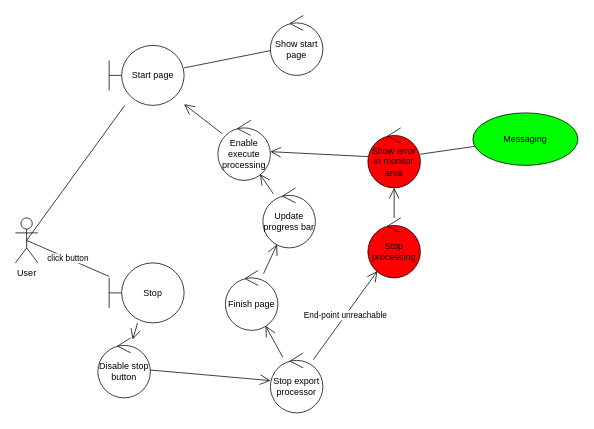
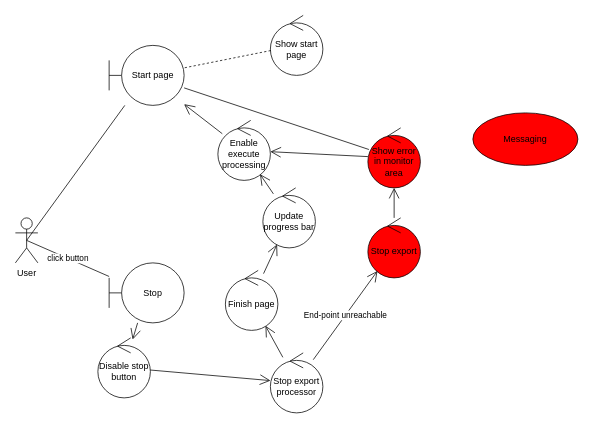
  <mxCell id="0" />
  <mxCell id="1" parent="0" />
  <mxCell id="2" value="User" style="shape=umlActor;verticalLabelPosition=bottom;labelBackgroundColor=#ffffff;verticalAlign=top;html=1;" vertex="1" parent="1"><mxGeometry x="20" y="290" width="30" height="60" as="geometry" /></mxCell>
  <mxCell id="3" value="Start page" style="shape=umlBoundary;whiteSpace=wrap;html=1;" vertex="1" parent="1"><mxGeometry x="145" y="60" width="100" height="80" as="geometry" /></mxCell>
  <mxCell id="4" value="" style="endArrow=none;html=1;exitX=0.5;exitY=0.5;exitDx=0;exitDy=0;exitPerimeter=0;" edge="1" parent="1" source="2" target="3"><mxGeometry relative="1" as="geometry"><mxPoint x="125" y="340" as="sourcePoint" /><mxPoint x="210" y="340" as="targetPoint" /></mxGeometry></mxCell>
  <mxCell id="5" value="Show start page" style="ellipse;shape=umlControl;whiteSpace=wrap;html=1;" vertex="1" parent="1"><mxGeometry x="360" y="20" width="70" height="80" as="geometry" /></mxCell>
- <mxCell id="6" value="" style="endArrow=none;html=1;" edge="1" parent="1" source="5" target="3"><mxGeometry relative="1" as="geometry"><mxPoint x="195" y="269.1" as="sourcePoint" /><mxPoint x="299" y="240.14" as="targetPoint" /></mxGeometry></mxCell>
+ <mxCell id="6" value="" style="endArrow=none;html=1;dashed=1;" edge="1" parent="1" source="5" target="3"><mxGeometry relative="1" as="geometry"><mxPoint x="195" y="269.1" as="sourcePoint" /><mxPoint x="299" y="240.14" as="targetPoint" /></mxGeometry></mxCell>
  <mxCell id="7" value="Stop" style="shape=umlBoundary;whiteSpace=wrap;html=1;labelBackgroundColor=none;fillColor=#FFFFFF;" vertex="1" parent="1"><mxGeometry x="145" y="350" width="100" height="80" as="geometry" /></mxCell>
  <mxCell id="8" value="click button" style="endArrow=none;html=1;exitX=0.5;exitY=0.5;exitDx=0;exitDy=0;exitPerimeter=0;" edge="1" parent="1" source="2" target="7"><mxGeometry relative="1" as="geometry"><mxPoint x="135" y="320" as="sourcePoint" /><mxPoint x="280" y="372.051" as="targetPoint" /></mxGeometry></mxCell>
  <mxCell id="9" value="Stop export processor" style="ellipse;shape=umlControl;whiteSpace=wrap;html=1;labelBackgroundColor=none;fillColor=#FFFFFF;" vertex="1" parent="1"><mxGeometry x="360" y="470" width="70" height="80" as="geometry" /></mxCell>
  <mxCell id="10" value="" style="endArrow=open;html=1;startArrow=none;startFill=0;endFill=0;endSize=12;" edge="1" parent="1" source="7" target="17"><mxGeometry relative="1" as="geometry"><mxPoint x="135" y="320" as="sourcePoint" /><mxPoint x="214" y="295.504" as="targetPoint" /></mxGeometry></mxCell>
  <mxCell id="11" value="Update progress bar" style="ellipse;shape=umlControl;whiteSpace=wrap;html=1;labelBackgroundColor=none;fillColor=#FFFFFF;" vertex="1" parent="1"><mxGeometry x="350" y="250" width="70" height="80" as="geometry" /></mxCell>
  <mxCell id="12" value="Finish page" style="ellipse;shape=umlControl;whiteSpace=wrap;html=1;labelBackgroundColor=none;fillColor=none;" vertex="1" parent="1"><mxGeometry x="300" y="360" width="70" height="80" as="geometry" /></mxCell>
  <mxCell id="13" value="" style="endArrow=open;endFill=1;endSize=12;html=1;" edge="1" parent="1" source="9" target="12"><mxGeometry width="160" relative="1" as="geometry"><mxPoint x="110" y="570" as="sourcePoint" /><mxPoint x="270" y="570" as="targetPoint" /></mxGeometry></mxCell>
  <mxCell id="14" value="Enable execute processing" style="ellipse;shape=umlControl;whiteSpace=wrap;html=1;" vertex="1" parent="1"><mxGeometry x="290" y="160" width="70" height="80" as="geometry" /></mxCell>
  <mxCell id="15" value="" style="endArrow=open;endFill=1;endSize=12;html=1;" edge="1" parent="1" source="11" target="14"><mxGeometry width="160" relative="1" as="geometry"><mxPoint x="40" y="570" as="sourcePoint" /><mxPoint x="200" y="570" as="targetPoint" /></mxGeometry></mxCell>
  <mxCell id="16" value="" style="endArrow=open;endFill=1;endSize=12;html=1;" edge="1" parent="1" source="14" target="3"><mxGeometry width="160" relative="1" as="geometry"><mxPoint x="40" y="570" as="sourcePoint" /><mxPoint x="200" y="570" as="targetPoint" /></mxGeometry></mxCell>
  <mxCell id="17" value="Disable stop button" style="ellipse;shape=umlControl;whiteSpace=wrap;html=1;" vertex="1" parent="1"><mxGeometry x="130" y="450" width="70" height="80" as="geometry" /></mxCell>
  <mxCell id="18" value="" style="endArrow=open;html=1;endFill=0;endSize=12;" edge="1" parent="1" source="17" target="9"><mxGeometry relative="1" as="geometry"><mxPoint x="230" y="471.739" as="sourcePoint" /><mxPoint x="262.287" y="485.777" as="targetPoint" /></mxGeometry></mxCell>
  <mxCell id="19" value="" style="endArrow=open;endFill=1;endSize=12;html=1;" edge="1" parent="1" source="12" target="11"><mxGeometry width="160" relative="1" as="geometry"><mxPoint x="333.926" y="374.468" as="sourcePoint" /><mxPoint x="440" y="300" as="targetPoint" /></mxGeometry></mxCell>
- <mxCell id="20" value="Stop processing" style="ellipse;shape=umlControl;whiteSpace=wrap;html=1;labelBackgroundColor=none;fillColor=#FF0000;" vertex="1" parent="1"><mxGeometry x="490" y="290" width="70" height="80" as="geometry" /></mxCell>
+ <mxCell id="20" value="Stop export" style="ellipse;shape=umlControl;whiteSpace=wrap;html=1;labelBackgroundColor=none;fillColor=#FF0000;" vertex="1" parent="1"><mxGeometry x="490" y="290" width="70" height="80" as="geometry" /></mxCell>
  <mxCell id="21" value="End-point unreachable" style="endArrow=open;endFill=1;endSize=12;html=1;" edge="1" parent="1" source="9" target="20"><mxGeometry width="160" relative="1" as="geometry"><mxPoint x="418.195" y="482.952" as="sourcePoint" /><mxPoint x="431.568" y="446.937" as="targetPoint" /></mxGeometry></mxCell>
  <mxCell id="22" value="Show error in monitor area" style="ellipse;shape=umlControl;whiteSpace=wrap;html=1;labelBackgroundColor=none;fillColor=#FF0000;" vertex="1" parent="1"><mxGeometry x="490" y="170" width="70" height="80" as="geometry" /></mxCell>
  <mxCell id="23" value="" style="endArrow=open;endFill=1;endSize=12;html=1;" edge="1" parent="1" source="20" target="22"><mxGeometry width="160" relative="1" as="geometry"><mxPoint x="427.204" y="489.08" as="sourcePoint" /><mxPoint x="512.72" y="370.849" as="targetPoint" /></mxGeometry></mxCell>
  <mxCell id="24" value="" style="endArrow=open;endFill=1;endSize=12;html=1;" edge="1" parent="1" source="22" target="14"><mxGeometry width="160" relative="1" as="geometry"><mxPoint x="427.204" y="489.08" as="sourcePoint" /><mxPoint x="512.72" y="370.849" as="targetPoint" /></mxGeometry></mxCell>
- <mxCell id="25" value="" style="endArrow=none;html=1;" edge="1" parent="1" source="22" target="26"><mxGeometry relative="1" as="geometry"><mxPoint x="600.003" y="290.004" as="sourcePoint" /><mxPoint x="611.105" y="189.335" as="targetPoint" /></mxGeometry></mxCell>
- <mxCell id="26" value="Messaging" style="ellipse;whiteSpace=wrap;html=1;fillColor=#00FF00;" vertex="1" parent="1"><mxGeometry x="630" y="150" width="140" height="70" as="geometry" /></mxCell>
+ <mxCell id="25" value="" style="endArrow=none;html=1;" edge="1" parent="1" source="22" target="3"><mxGeometry relative="1" as="geometry"><mxPoint x="600.003" y="290.004" as="sourcePoint" /><mxPoint x="611.105" y="189.335" as="targetPoint" /></mxGeometry></mxCell>
+ <mxCell id="26" value="Messaging" style="ellipse;whiteSpace=wrap;html=1;fillColor=#ff0000;" vertex="1" parent="1"><mxGeometry x="630" y="150" width="140" height="70" as="geometry" /></mxCell>
